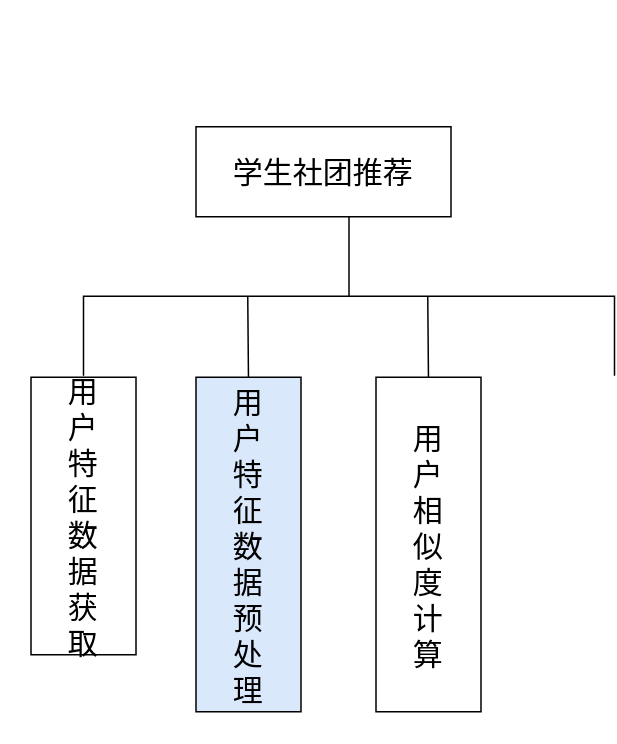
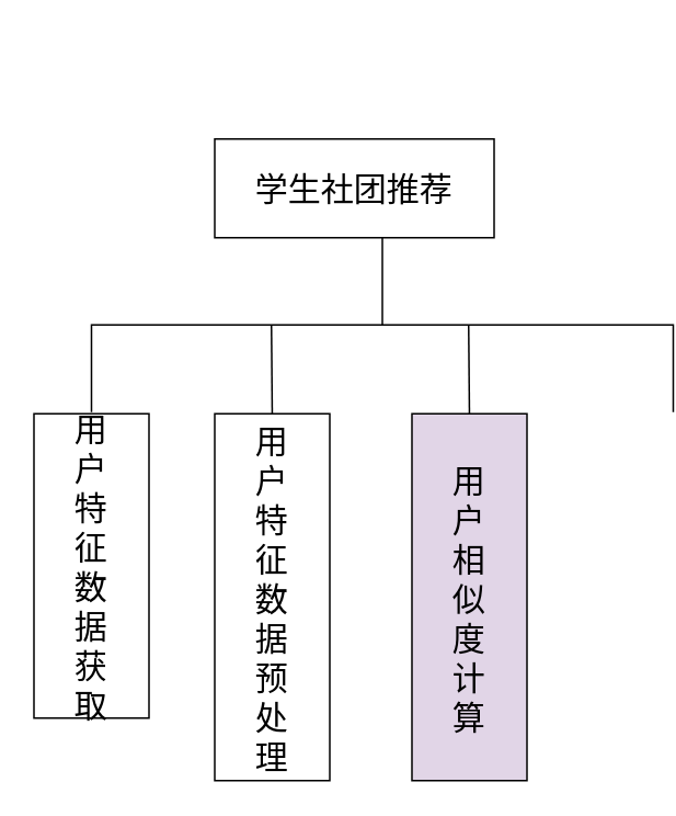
  <mxCell id="0" />
  <mxCell id="1" parent="0" />
  <mxCell id="2" value="&lt;font style=&quot;font-size: 20px&quot;&gt;学生社团推荐&lt;/font&gt;" style="rounded=0;whiteSpace=wrap;html=1;fontStyle=0" vertex="1" parent="1"><mxGeometry x="130" y="84" width="170" height="60" as="geometry" /></mxCell>
  <mxCell id="3" value="" style="strokeWidth=1;html=1;shape=mxgraph.flowchart.annotation_2;align=left;rotation=90;" vertex="1" parent="1"><mxGeometry x="179" y="20" width="106" height="354" as="geometry" /></mxCell>
  <mxCell id="4" value="" style="endArrow=none;html=1;" edge="1" parent="1"><mxGeometry width="50" height="50" relative="1" as="geometry"><mxPoint x="165" y="254" as="sourcePoint" /><mxPoint x="164.5" y="197" as="targetPoint" /></mxGeometry></mxCell>
  <mxCell id="5" value="" style="endArrow=none;html=1;" edge="1" parent="1"><mxGeometry width="50" height="50" relative="1" as="geometry"><mxPoint x="285" y="254" as="sourcePoint" /><mxPoint x="284.5" y="197" as="targetPoint" /></mxGeometry></mxCell>
  <mxCell id="6" value="&lt;font style=&quot;font-size: 20px&quot;&gt;用&lt;br&gt;户&lt;br&gt;特&lt;br&gt;征&lt;br&gt;数&lt;br&gt;据&lt;br&gt;获&lt;br&gt;取&lt;/font&gt;" style="rounded=0;whiteSpace=wrap;html=1;strokeWidth=1;" vertex="1" parent="1"><mxGeometry x="20" y="251" width="70" height="185" as="geometry" /></mxCell>
- <mxCell id="7" value="&lt;span style=&quot;font-size: 20px&quot;&gt;用&lt;br&gt;户&lt;br&gt;特&lt;br&gt;征&lt;br&gt;数&lt;br&gt;据&lt;br&gt;预&lt;br&gt;处&lt;br&gt;理&lt;/span&gt;" style="rounded=0;whiteSpace=wrap;html=1;strokeWidth=1;fillColor=#dae8fc;" vertex="1" parent="1"><mxGeometry x="130" y="251" width="70" height="223" as="geometry" /></mxCell>
- <mxCell id="8" value="&lt;span style=&quot;font-size: 20px&quot;&gt;用&lt;br&gt;户&lt;br&gt;相&lt;br&gt;似&lt;br&gt;度&lt;br&gt;计&lt;br&gt;算&lt;/span&gt;&lt;br&gt;" style="rounded=0;whiteSpace=wrap;html=1;strokeWidth=1;" vertex="1" parent="1"><mxGeometry x="250" y="251" width="70" height="223" as="geometry" /></mxCell>
+ <mxCell id="7" value="&lt;span style=&quot;font-size: 20px&quot;&gt;用&lt;br&gt;户&lt;br&gt;特&lt;br&gt;征&lt;br&gt;数&lt;br&gt;据&lt;br&gt;预&lt;br&gt;处&lt;br&gt;理&lt;/span&gt;" style="rounded=0;whiteSpace=wrap;html=1;strokeWidth=1;" vertex="1" parent="1"><mxGeometry x="130" y="251" width="70" height="223" as="geometry" /></mxCell>
+ <mxCell id="8" value="&lt;span style=&quot;font-size: 20px&quot;&gt;用&lt;br&gt;户&lt;br&gt;相&lt;br&gt;似&lt;br&gt;度&lt;br&gt;计&lt;br&gt;算&lt;/span&gt;&lt;br&gt;" style="rounded=0;whiteSpace=wrap;html=1;strokeWidth=1;fillColor=#e1d5e7;" vertex="1" parent="1"><mxGeometry x="250" y="251" width="70" height="223" as="geometry" /></mxCell>
